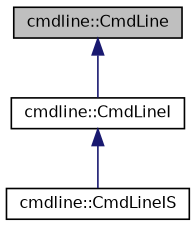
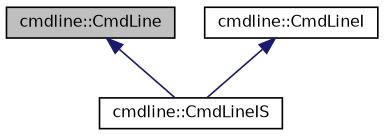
  digraph {
    node [color=black fillcolor=white fontname=Helvetica fontsize=10 shape=record style=filled]
    edge [color=midnightblue dir=back fontname=Helvetica fontsize=10 labelfontname=Helvetica labelfontsize=10 style=solid]
    n1 [fillcolor=grey75 fontcolor=black height=0.2 label="cmdline::CmdLine" width=0.4]
    n2 [height=0.2 label="cmdline::CmdLineI" width=0.4]
    n3 [height=0.2 label="cmdline::CmdLineIS" width=0.4]
-   n1 -> n2
+   n1 -> n3
    n2 -> n3
  }
